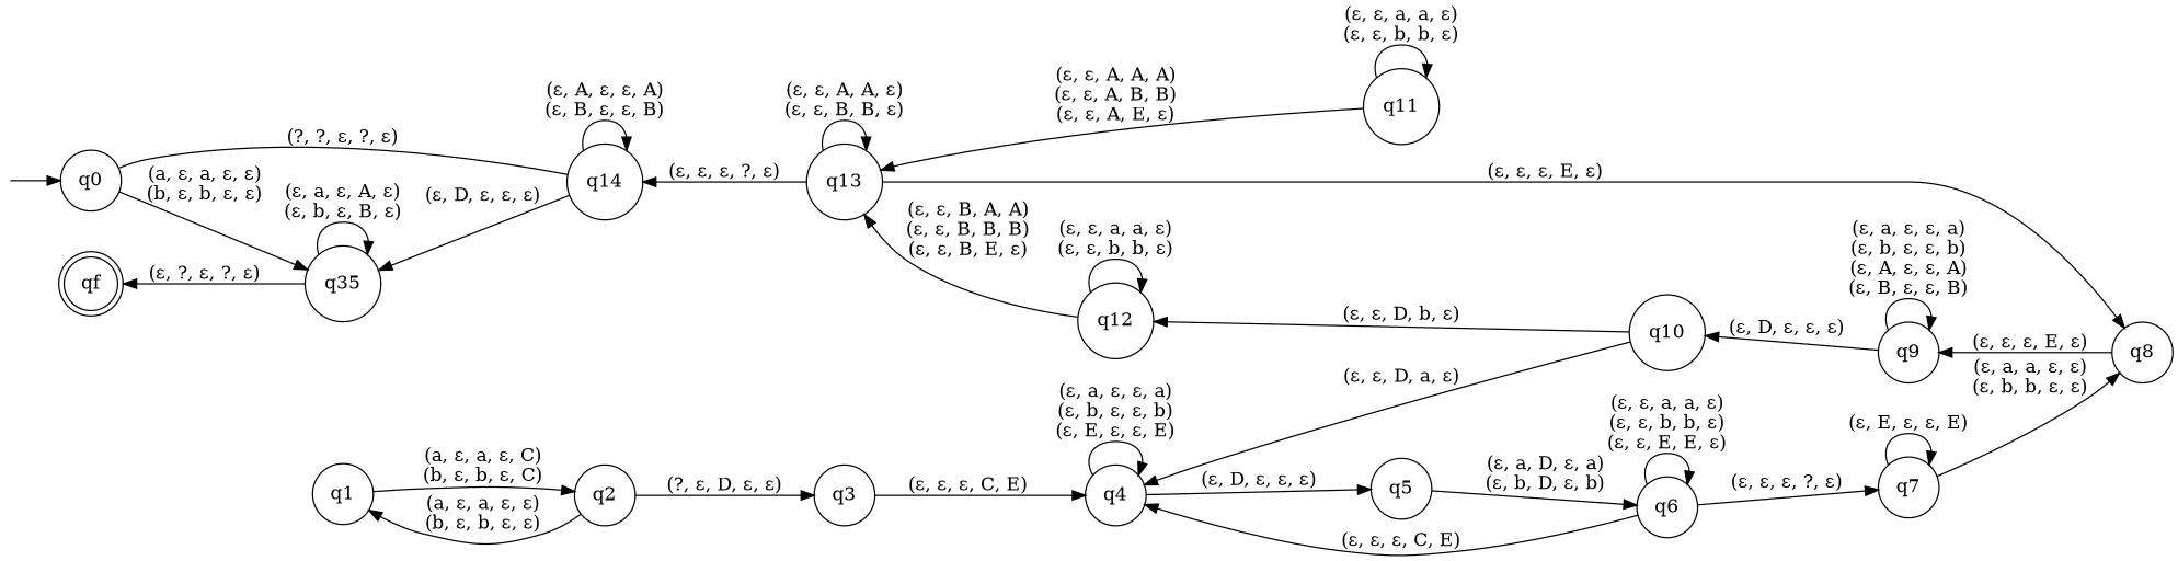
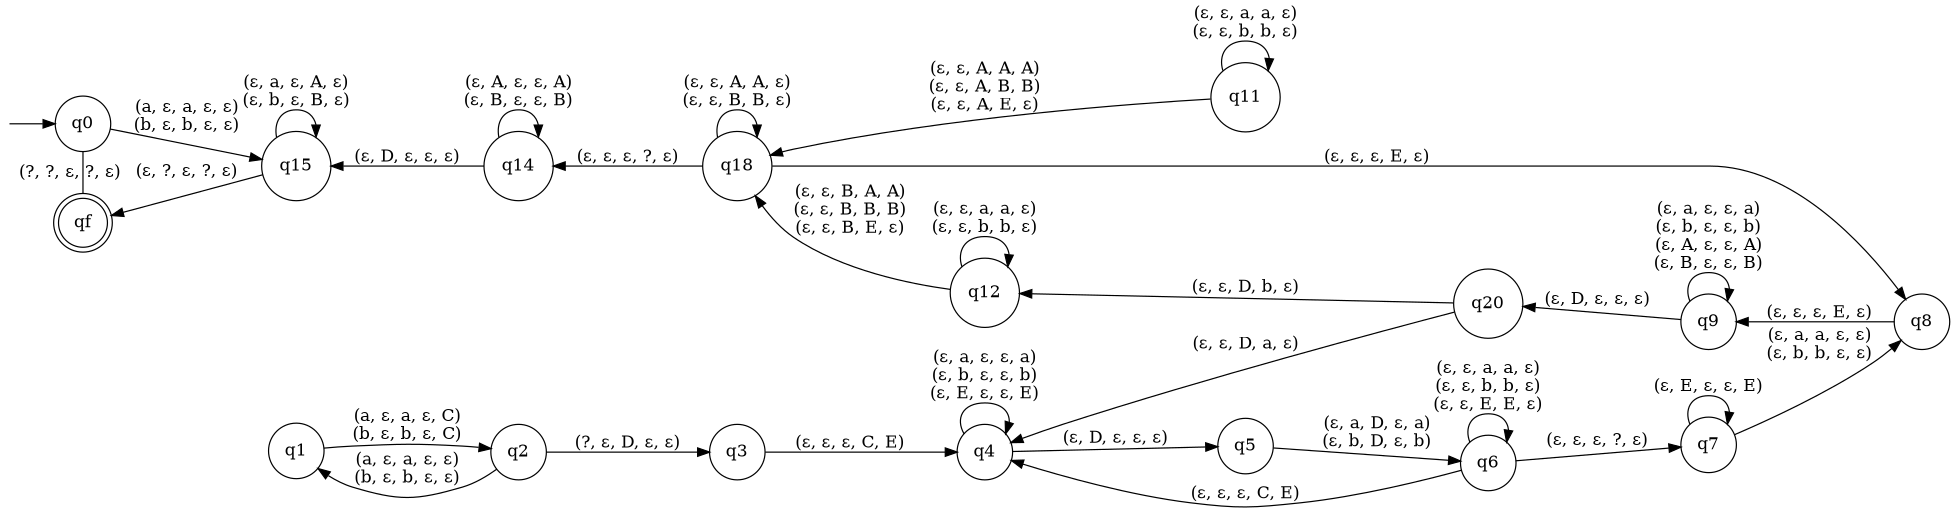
  digraph {
    rankdir=LR
    node [color=black fontcolor=black shape=circle]
    qf [shape=doublecircle]
    q0
    q1
-   q15 [label=q35]
+   q15
    q14
    q2
-   q13
+   q13 [label=q18]
    q3
    q12
    q4
    q11
    q5
-   q10
+   q10 [label=q20]
    q6
    q9
    q7
    q8
    start [color=white fontcolor=white shape=point]
    subgraph sub_1 {
      rank=same
      qf
      q0
    }
    subgraph sub_2 {
      rank=same
      q1
      q15
    }
    subgraph sub_3 {
      rank=same
      q14
      q2
    }
    subgraph sub_4 {
      rank=same
      q13
      q3
    }
    subgraph sub_5 {
      rank=same
      q12
      q4
    }
    subgraph sub_6 {
      rank=same
      q11
      q5
    }
    subgraph sub_7 {
      rank=same
      q10
      q6
    }
    subgraph sub_8 {
      rank=same
      q9
      q7
    }
-   q0 -> q14 [arrowhead=none label="(?, ?, &epsilon;, ?, &epsilon;)"]
+   q0 -> qf [arrowhead=none label="(?, ?, &epsilon;, ?, &epsilon;)"]
    q0 -> q15 [label="(a, &epsilon;, a, &epsilon;, &epsilon;)\n(b, &epsilon;, b, &epsilon;, &epsilon;)"]
    q1 -> q2 [label="(a, &epsilon;, a, &epsilon;, C)\n(b, &epsilon;, b, &epsilon;, C)"]
    q15 -> qf [label="(&epsilon;, ?, &epsilon;, ?, &epsilon;)"]
    q15 -> q15 [label="(&epsilon;, a, &epsilon;, A, &epsilon;)\n(&epsilon;, b, &epsilon;, B, &epsilon;)"]
    q14 -> q15 [label="(&epsilon;, D, &epsilon;, &epsilon;, &epsilon;)"]
    q14 -> q14 [label="(&epsilon;, A, &epsilon;, &epsilon;, A)\n(&epsilon;, B, &epsilon;, &epsilon;, B)"]
    q2 -> q1 [label="(a, &epsilon;, a, &epsilon;, &epsilon;)\n(b, &epsilon;, b, &epsilon;, &epsilon;)"]
    q2 -> q3 [label="(?, &epsilon;, D, &epsilon;, &epsilon;)"]
    q13 -> q14 [label="(&epsilon;, &epsilon;, &epsilon;, ?, &epsilon;)"]
    q13 -> q13 [label="(&epsilon;, &epsilon;, A, A, &epsilon;)\n(&epsilon;, &epsilon;, B, B, &epsilon;)"]
    q13 -> q8 [label="(&epsilon;, &epsilon;, &epsilon;, E, &epsilon;)"]
    q3 -> q4 [label="(&epsilon;, &epsilon;, &epsilon;, C, E)"]
    q12 -> q13 [label="(&epsilon;, &epsilon;, B, A, A)\n(&epsilon;, &epsilon;, B, B, B)\n(&epsilon;, &epsilon;, B, E, &epsilon;)"]
    q12 -> q12 [label="(&epsilon;, &epsilon;, a, a, &epsilon;)\n(&epsilon;, &epsilon;, b, b, &epsilon;)"]
    q4 -> q4 [label="(&epsilon;, a, &epsilon;, &epsilon;, a)\n(&epsilon;, b, &epsilon;, &epsilon;, b)\n(&epsilon;, E, &epsilon;, &epsilon;, E)"]
    q4 -> q5 [label="(&epsilon;, D, &epsilon;, &epsilon;, &epsilon;)"]
    q11 -> q13 [label="(&epsilon;, &epsilon;, A, A, A)\n(&epsilon;, &epsilon;, A, B, B)\n(&epsilon;, &epsilon;, A, E, &epsilon;)"]
    q11 -> q11 [label="(&epsilon;, &epsilon;, a, a, &epsilon;)\n(&epsilon;, &epsilon;, b, b, &epsilon;)"]
    q5 -> q6 [label="(&epsilon;, a, D, &epsilon;, a)\n(&epsilon;, b, D, &epsilon;, b)"]
    q10 -> q12 [label="(&epsilon;, &epsilon;, D, b, &epsilon;)"]
    q10 -> q4 [label="(&epsilon;, &epsilon;, D, a, &epsilon;)"]
    q6 -> q4 [label="(&epsilon;, &epsilon;, &epsilon;, C, E)"]
    q6 -> q6 [label="(&epsilon;, &epsilon;, a, a, &epsilon;)\n(&epsilon;, &epsilon;, b, b, &epsilon;)\n(&epsilon;, &epsilon;, E, E, &epsilon;)"]
    q6 -> q7 [label="(&epsilon;, &epsilon;, &epsilon;, ?, &epsilon;)"]
    q9 -> q10 [label="(&epsilon;, D, &epsilon;, &epsilon;, &epsilon;)"]
    q9 -> q9 [label="(&epsilon;, a, &epsilon;, &epsilon;, a)\n(&epsilon;, b, &epsilon;, &epsilon;, b)\n(&epsilon;, A, &epsilon;, &epsilon;, A)\n(&epsilon;, B, &epsilon;, &epsilon;, B)"]
    q7 -> q7 [label="(&epsilon;, E, &epsilon;, &epsilon;, E)"]
    q7 -> q8 [label="(&epsilon;, a, a, &epsilon;, &epsilon;)\n(&epsilon;, b, b, &epsilon;, &epsilon;)"]
    q8 -> q9 [label="(&epsilon;, &epsilon;, &epsilon;, E, &epsilon;)"]
    start -> q0
  }
